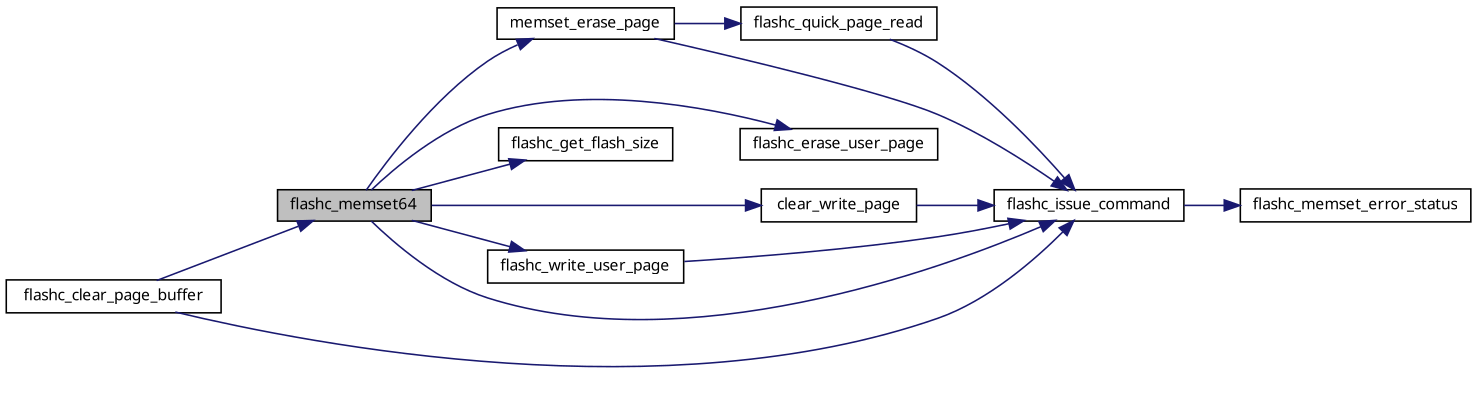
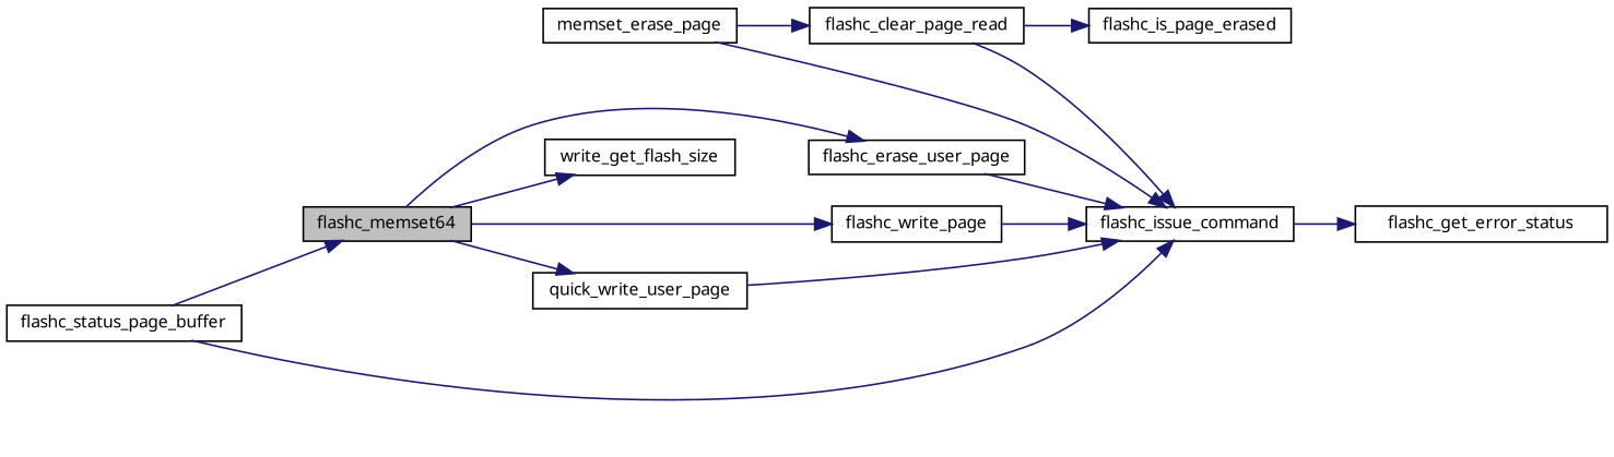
  digraph {
    fontname="Noto Sans"
    rankdir=LR
    node [color=black fillcolor=white fontname="Noto Sans" fontsize=10 shape=record style=filled]
    edge [color=midnightblue fontname="Noto Sans" fontsize=10 labelfontname=FreeSans labelfontsize=10 style=solid]
    n1 [fillcolor=grey75 fontcolor=black height=0.2 label=flashc_memset64 width=0.4]
    n2 [height=0.2 label=memset_erase_page width=0.4]
    n3 [height=0.2 label=flashc_erase_user_page width=0.4]
-   n4 [height=0.2 label=flashc_get_flash_size width=0.4]
-   n5 [height=0.2 label=clear_write_page width=0.4]
-   n6 [height=0.2 label=flashc_write_user_page width=0.4]
-   n7 [height=0.2 label=flashc_clear_page_buffer width=0.4]
+   n4 [height=0.2 label=write_get_flash_size width=0.4]
+   n5 [height=0.2 label=flashc_write_page width=0.4]
+   n6 [height=0.2 label=quick_write_user_page width=0.4]
+   n7 [height=0.2 label=flashc_status_page_buffer width=0.4]
    n8 [height=0.2 label=flashc_issue_command width=0.4]
-   n9 [height=0.2 label=flashc_quick_page_read width=0.4]
-   n10 [height=0.2 label=flashc_memset_error_status width=0.4]
-   n1 -> n2
+   n9 [height=0.2 label=flashc_clear_page_read width=0.4]
+   n10 [height=0.2 label=flashc_get_error_status width=0.4]
+   n11 [height=0.2 label=flashc_is_page_erased width=0.4]
    n1 -> n3
    n1 -> n4
    n1 -> n5
    n1 -> n6
    n2 -> n8
    n2 -> n9
-   n1 -> n8
+   n3 -> n8
    n5 -> n8
    n6 -> n8
    n7 -> n1
    n7 -> n8
    n8 -> n10
    n9 -> n8
+   n9 -> n11
  }
